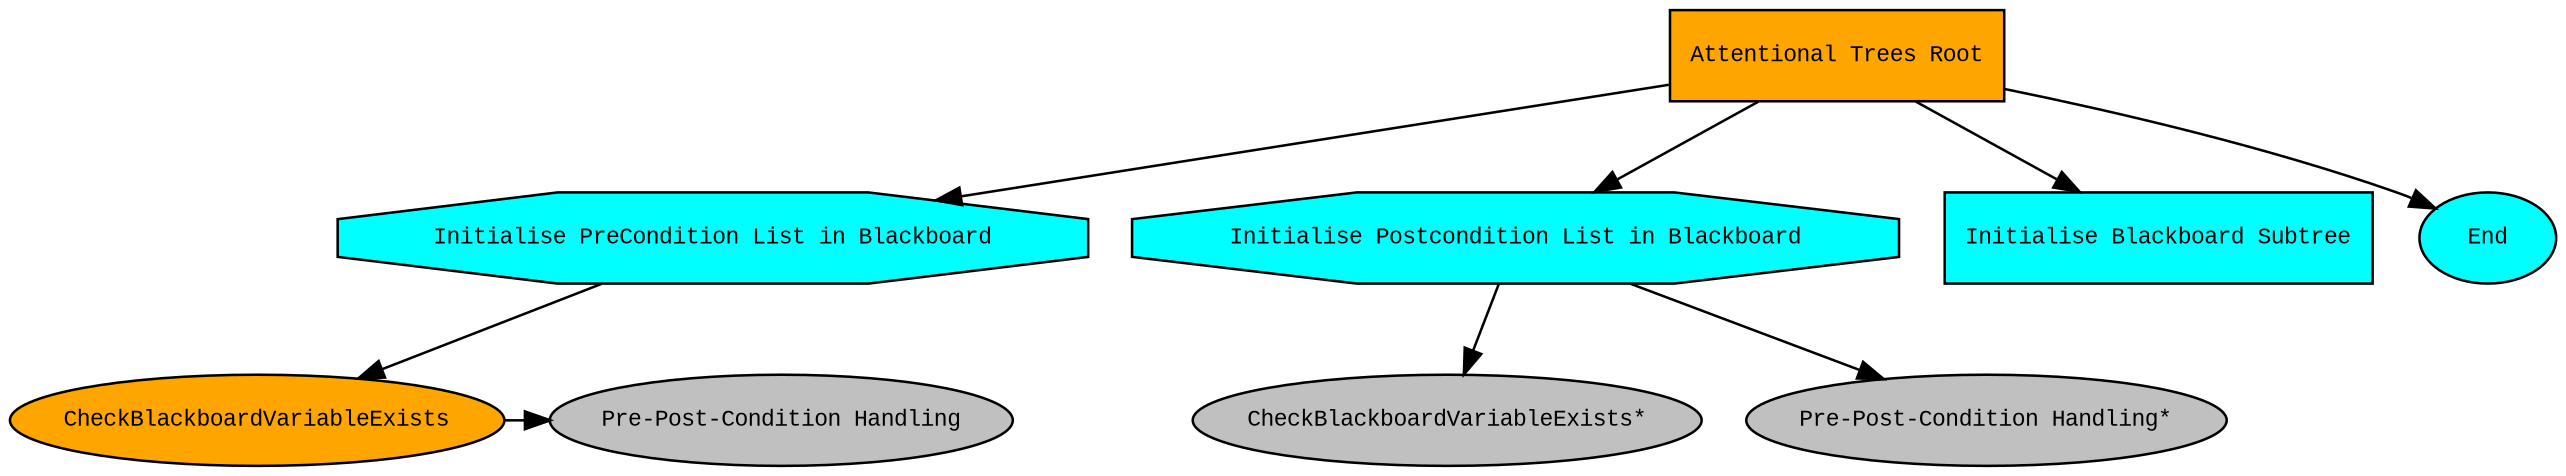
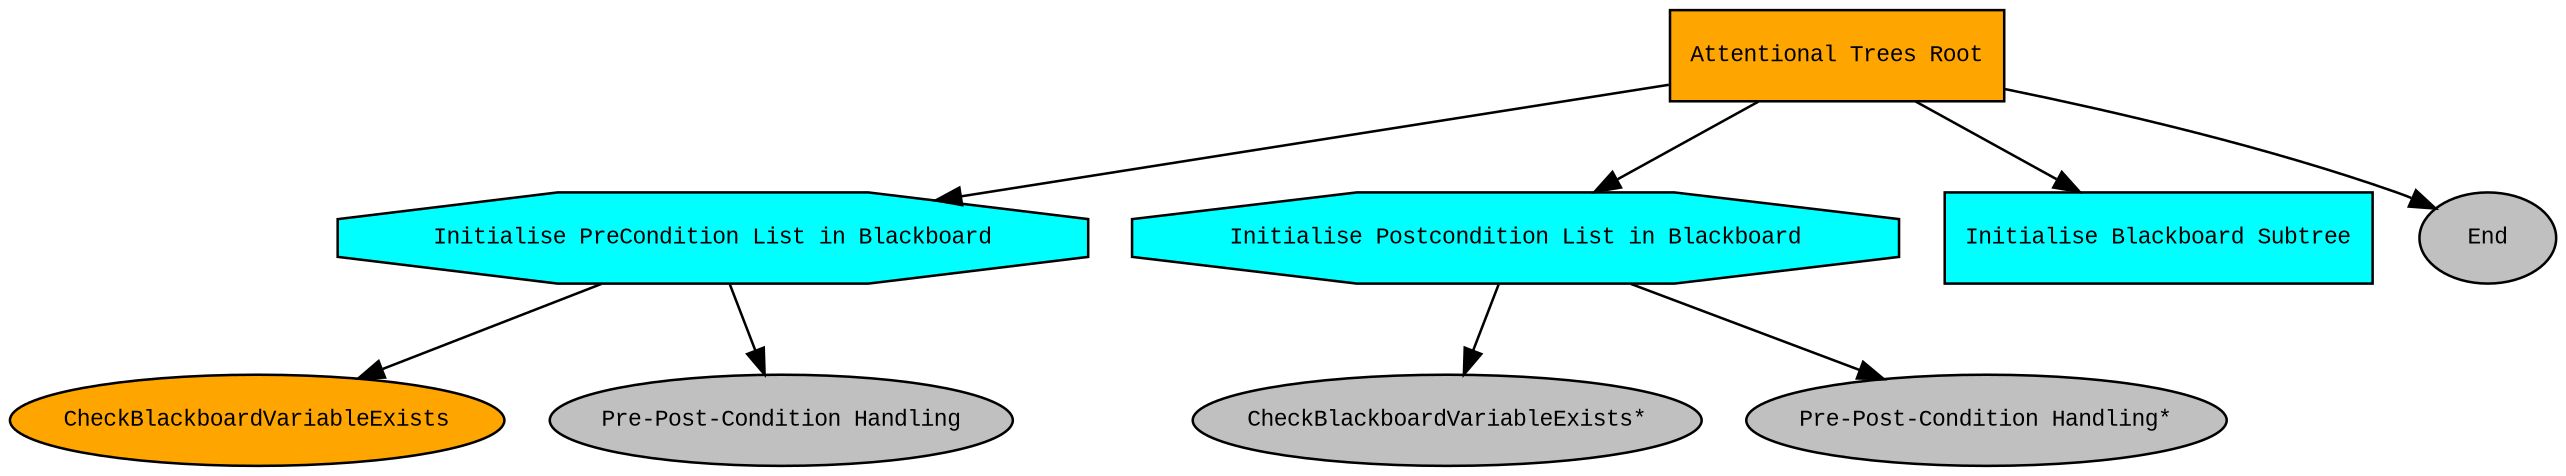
  digraph {
    fontname="Liberation Mono"
    node [fillcolor=gray fontcolor=black fontname="Liberation Mono" fontsize=9 shape=ellipse style=filled]
    edge [fontname="Liberation Mono"]
    n1 [fillcolor=orange label=CheckBlackboardVariableExists]
    n2 [label="Pre-Post-Condition Handling"]
    n3 [label="CheckBlackboardVariableExists*"]
    n4 [label="Pre-Post-Condition Handling*"]
    n5 [fillcolor=cyan label="Initialise PreCondition List in Blackboard" shape=octagon]
    n6 [fillcolor=cyan label="Initialise Postcondition List in Blackboard" shape=octagon]
    n7 [fillcolor=cyan label="Initialise Blackboard Subtree" shape=box]
-   n8 [fillcolor=cyan label=End]
+   n8 [label=End]
    n9 [fillcolor=orange label="Attentional Trees Root" shape=box]
    subgraph sub_1 {
      label="children_of_Initialise PreCondition List in Blackboard"
      rank=same
      n1
      n2
    }
    subgraph sub_2 {
      label="children_of_Initialise Postcondition List in Blackboard"
      rank=same
      n3
      n4
    }
    subgraph sub_3 {
      label="children_of_Initialise Blackboard Subtree"
      rank=same
      n5
      n6
    }
    subgraph sub_4 {
      label="children_of_Attentional Trees Root"
      rank=same
      n7
      n8
    }
    n5 -> n1
-   n1 -> n2
+   n5 -> n2
    n6 -> n3
    n6 -> n4
    n9 -> n5
    n9 -> n6
    n9 -> n7
    n9 -> n8
  }
